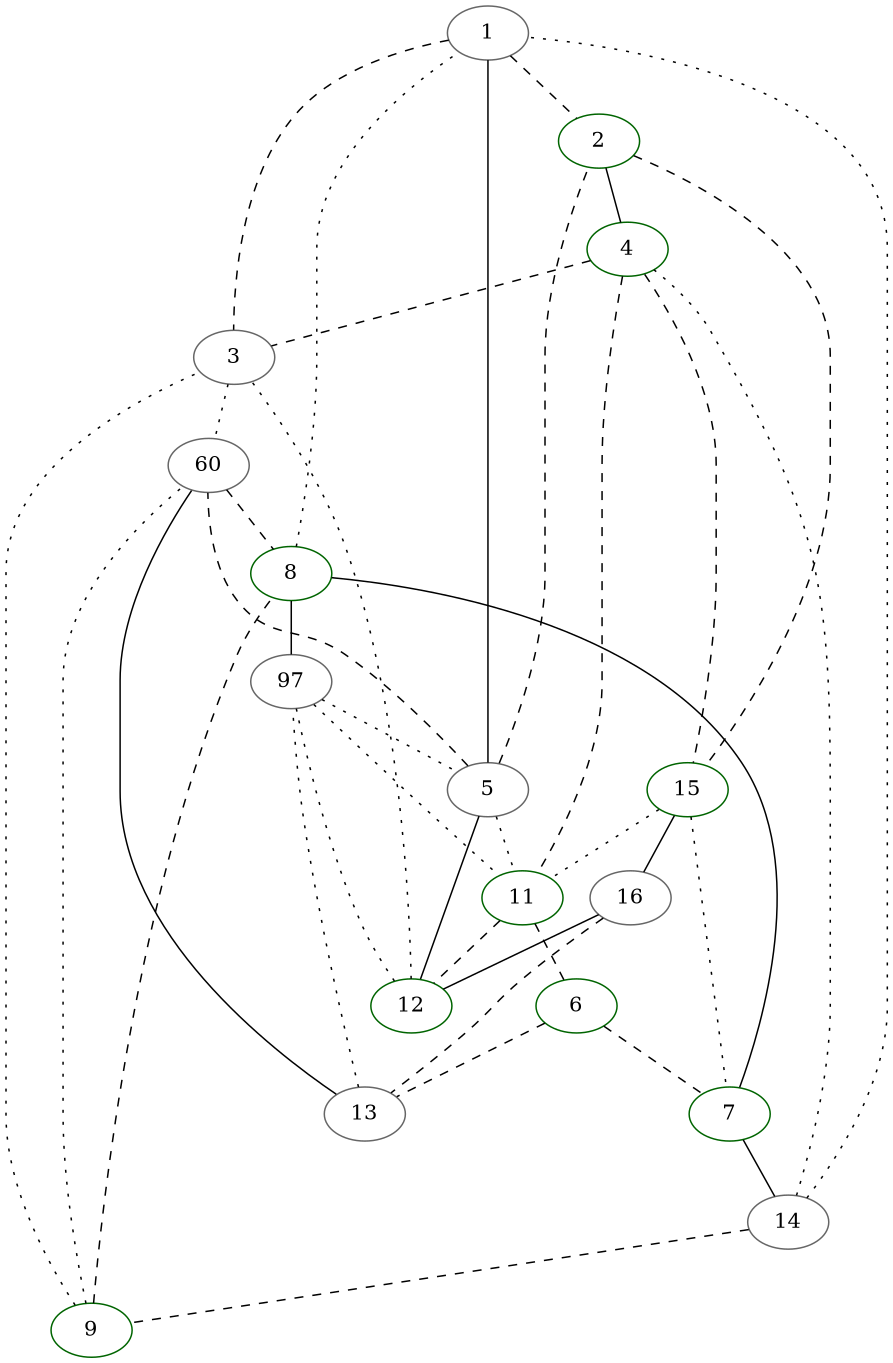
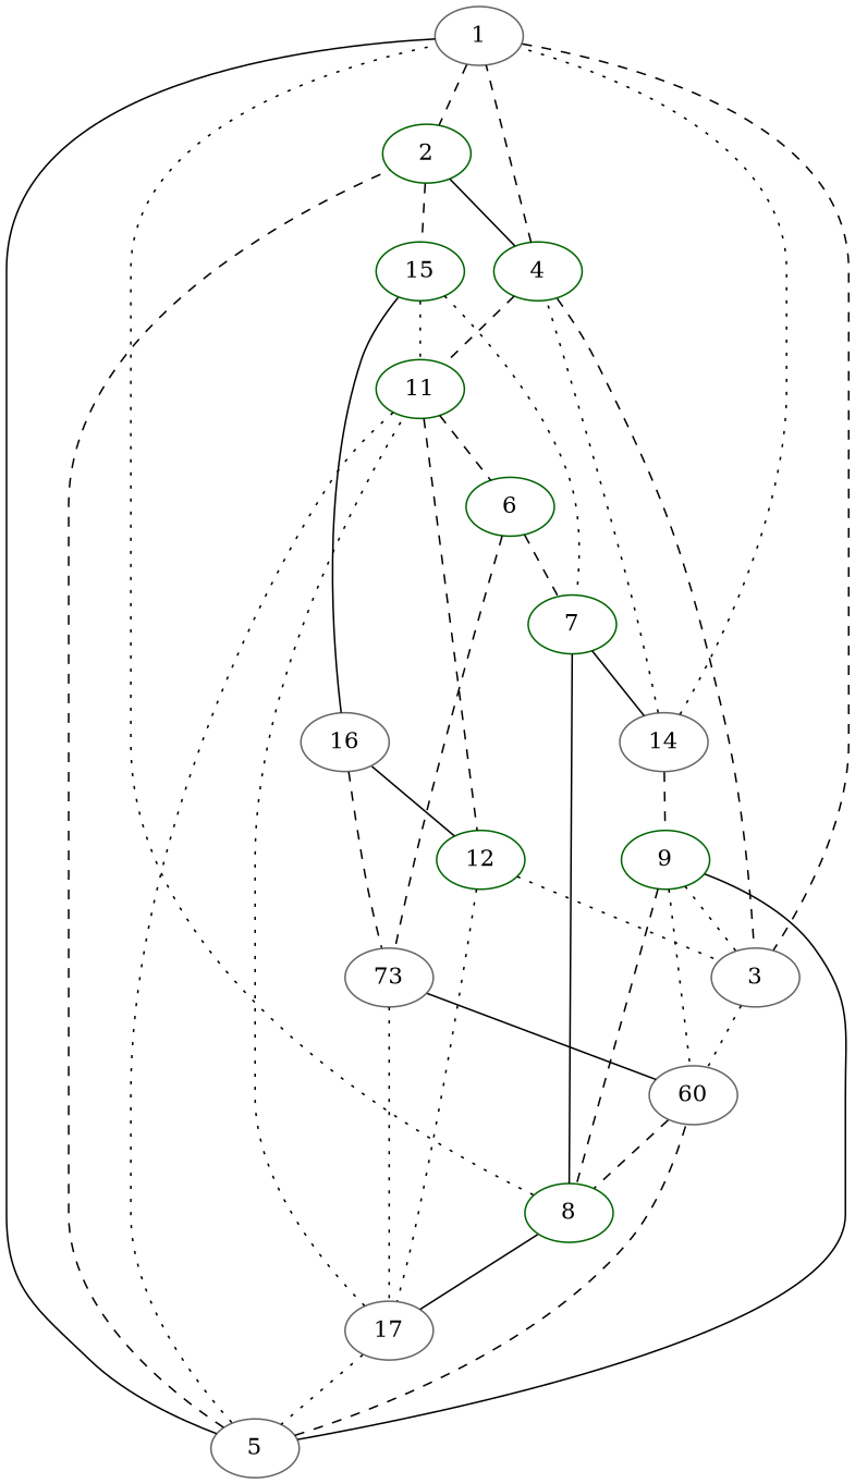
  graph {
    node [color=darkgreen]
    edge [style=dashed]
    1 [color=gray40]
    2
    5 [color=gray40]
    3 [color=gray40]
    4
    15
    11
    9
    n9 [color=gray40 label=60]
    7
    16 [color=gray40]
    6
    12
    14 [color=gray40]
    8
-   13 [color=gray40]
-   17 [color=gray40 label=97]
+   13 [color=gray40 label=73]
+   17 [color=gray40]
    1 -- 2
    1 -- 5 [style=solid]
    1 -- 3
    2 -- 4 [style=solid]
    2 -- 15
    5 -- 2
    5 -- 11 [style=dotted]
-   5 -- 12 [style=solid]
+   5 -- 9 [style=solid]
    5 -- n9
    3 -- n9 [style=dotted]
-   4 -- 15
+   4 -- 1
    4 -- 3
    4 -- 11
    15 -- 11 [style=dotted]
    15 -- 7 [style=dotted]
    15 -- 16 [style=solid]
    11 -- 6
    11 -- 12
    9 -- 3 [style=dotted]
    9 -- n9 [style=dotted]
    9 -- 8
    n9 -- 8
    7 -- 14 [style=solid]
    7 -- 8 [style=solid]
    16 -- 12 [style=solid]
    16 -- 13
    6 -- 7
    6 -- 13
    12 -- 3 [style=dotted]
    12 -- 17 [style=dotted]
    14 -- 1 [style=dotted]
    14 -- 4 [style=dotted]
    14 -- 9
    8 -- 1 [style=dotted]
    8 -- 17 [style=solid]
    13 -- n9 [style=solid]
    13 -- 17 [style=dotted]
    17 -- 5 [style=dotted]
    17 -- 11 [style=dotted]
  }
